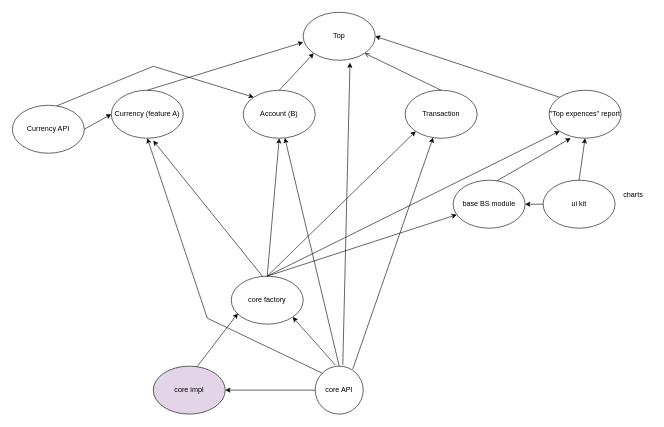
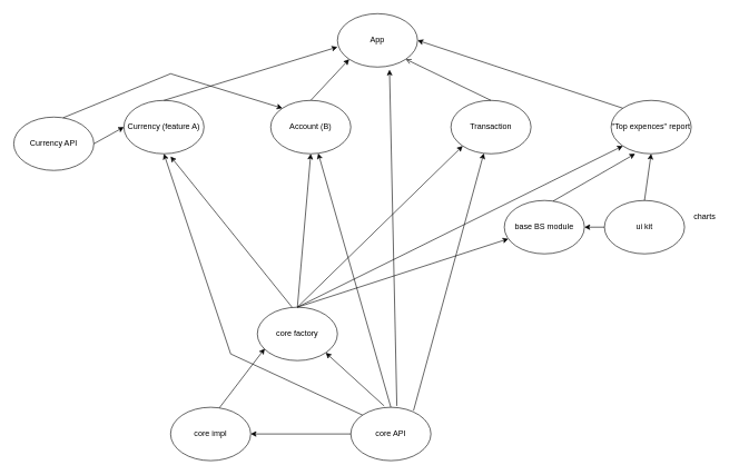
  <mxCell id="0" />
  <mxCell id="1" parent="0" />
- <mxCell id="2" value="Top" style="ellipse;whiteSpace=wrap;html=1;" vertex="1" parent="1"><mxGeometry x="505" y="20" width="120" height="80" as="geometry" /></mxCell>
+ <mxCell id="2" value="App" style="ellipse;whiteSpace=wrap;html=1;" vertex="1" parent="1"><mxGeometry x="505" y="20" width="120" height="80" as="geometry" /></mxCell>
  <mxCell id="3" value="Currency (feature A)" style="ellipse;whiteSpace=wrap;html=1;" vertex="1" parent="1"><mxGeometry x="185" y="150" width="120" height="80" as="geometry" /></mxCell>
  <mxCell id="4" value="Account (B)" style="ellipse;whiteSpace=wrap;html=1;" vertex="1" parent="1"><mxGeometry x="405" y="150" width="120" height="80" as="geometry" /></mxCell>
  <mxCell id="5" value="Transaction" style="ellipse;whiteSpace=wrap;html=1;" vertex="1" parent="1"><mxGeometry x="675" y="150" width="120" height="80" as="geometry" /></mxCell>
  <mxCell id="6" value="&quot;Top expences&quot; report" style="ellipse;whiteSpace=wrap;html=1;" vertex="1" parent="1"><mxGeometry x="915" y="150" width="120" height="80" as="geometry" /></mxCell>
  <mxCell id="7" value="ui kit" style="ellipse;whiteSpace=wrap;html=1;" vertex="1" parent="1"><mxGeometry x="905" y="300" width="120" height="80" as="geometry" /></mxCell>
  <mxCell id="8" value="" style="endArrow=classic;html=1;rounded=0;entryX=0.5;entryY=1;entryDx=0;entryDy=0;exitX=0.5;exitY=0;exitDx=0;exitDy=0;" edge="1" parent="1" source="7" target="6"><mxGeometry width="50" height="50" relative="1" as="geometry"><mxPoint x="375" y="340" as="sourcePoint" /><mxPoint x="425" y="290" as="targetPoint" /></mxGeometry></mxCell>
  <mxCell id="9" value="charts&lt;br&gt;" style="text;html=1;align=center;verticalAlign=middle;resizable=0;points=[];autosize=1;strokeColor=none;fillColor=none;" vertex="1" parent="1"><mxGeometry x="1025" y="310" width="60" height="30" as="geometry" /></mxCell>
  <mxCell id="10" value="base BS module" style="ellipse;whiteSpace=wrap;html=1;" vertex="1" parent="1"><mxGeometry x="755" y="300" width="120" height="80" as="geometry" /></mxCell>
  <mxCell id="11" value="core factory" style="ellipse;whiteSpace=wrap;html=1;" vertex="1" parent="1"><mxGeometry x="385" y="460" width="120" height="80" as="geometry" /></mxCell>
- <mxCell id="12" value="core API" style="ellipse;whiteSpace=wrap;html=1;" vertex="1" parent="1"><mxGeometry x="525" y="610" width="80" height="80" as="geometry" /></mxCell>
- <mxCell id="13" value="core impl" style="ellipse;whiteSpace=wrap;html=1;fillColor=#e1d5e7;" vertex="1" parent="1"><mxGeometry x="255" y="610" width="120" height="80" as="geometry" /></mxCell>
+ <mxCell id="12" value="core API" style="ellipse;whiteSpace=wrap;html=1;" vertex="1" parent="1"><mxGeometry x="525" y="610" width="120" height="80" as="geometry" /></mxCell>
+ <mxCell id="13" value="core impl" style="ellipse;whiteSpace=wrap;html=1;" vertex="1" parent="1"><mxGeometry x="255" y="610" width="120" height="80" as="geometry" /></mxCell>
  <mxCell id="14" value="" style="endArrow=classic;html=1;rounded=0;exitX=0.783;exitY=0.063;exitDx=0;exitDy=0;exitPerimeter=0;" edge="1" parent="1" source="12" target="5"><mxGeometry width="50" height="50" relative="1" as="geometry"><mxPoint x="625" y="620" as="sourcePoint" /><mxPoint x="675" y="570" as="targetPoint" /></mxGeometry></mxCell>
  <mxCell id="15" value="" style="endArrow=classic;html=1;rounded=0;exitX=0.608;exitY=0.013;exitDx=0;exitDy=0;exitPerimeter=0;entryX=0.092;entryY=0.775;entryDx=0;entryDy=0;entryPerimeter=0;" edge="1" parent="1" source="13" target="11"><mxGeometry width="50" height="50" relative="1" as="geometry"><mxPoint x="315" y="540" as="sourcePoint" /><mxPoint x="365" y="490" as="targetPoint" /></mxGeometry></mxCell>
  <mxCell id="16" value="" style="endArrow=classic;html=1;rounded=0;exitX=0;exitY=0.5;exitDx=0;exitDy=0;entryX=1;entryY=0.5;entryDx=0;entryDy=0;" edge="1" parent="1" source="12" target="13"><mxGeometry width="50" height="50" relative="1" as="geometry"><mxPoint x="535" y="410" as="sourcePoint" /><mxPoint x="585" y="360" as="targetPoint" /></mxGeometry></mxCell>
  <mxCell id="17" value="" style="endArrow=classic;html=1;rounded=0;exitX=0.417;exitY=-0.025;exitDx=0;exitDy=0;exitPerimeter=0;entryX=1;entryY=1;entryDx=0;entryDy=0;" edge="1" parent="1" source="12" target="11"><mxGeometry width="50" height="50" relative="1" as="geometry"><mxPoint x="535" y="410" as="sourcePoint" /><mxPoint x="585" y="360" as="targetPoint" /></mxGeometry></mxCell>
  <mxCell id="18" value="" style="endArrow=classic;html=1;rounded=0;exitX=0.5;exitY=0;exitDx=0;exitDy=0;entryX=0.5;entryY=1;entryDx=0;entryDy=0;" edge="1" parent="1" source="11" target="4"><mxGeometry width="50" height="50" relative="1" as="geometry"><mxPoint x="535" y="410" as="sourcePoint" /><mxPoint x="585" y="360" as="targetPoint" /></mxGeometry></mxCell>
  <mxCell id="19" value="" style="endArrow=classic;html=1;rounded=0;exitX=0.433;exitY=0;exitDx=0;exitDy=0;exitPerimeter=0;entryX=0.583;entryY=1.05;entryDx=0;entryDy=0;entryPerimeter=0;" edge="1" parent="1" source="11" target="3"><mxGeometry width="50" height="50" relative="1" as="geometry"><mxPoint x="420" y="400" as="sourcePoint" /><mxPoint x="470" y="350" as="targetPoint" /></mxGeometry></mxCell>
  <mxCell id="20" value="" style="endArrow=classic;html=1;rounded=0;entryX=1;entryY=0.5;entryDx=0;entryDy=0;" edge="1" parent="1" target="10"><mxGeometry width="50" height="50" relative="1" as="geometry"><mxPoint x="905" y="340" as="sourcePoint" /><mxPoint x="585" y="360" as="targetPoint" /></mxGeometry></mxCell>
  <mxCell id="21" value="" style="endArrow=classic;html=1;rounded=0;exitX=0.5;exitY=0;exitDx=0;exitDy=0;entryX=0;entryY=1;entryDx=0;entryDy=0;" edge="1" parent="1" source="11" target="5"><mxGeometry width="50" height="50" relative="1" as="geometry"><mxPoint x="535" y="410" as="sourcePoint" /><mxPoint x="585" y="360" as="targetPoint" /></mxGeometry></mxCell>
  <mxCell id="22" value="" style="endArrow=classic;html=1;rounded=0;exitX=0.5;exitY=0;exitDx=0;exitDy=0;entryX=0;entryY=1;entryDx=0;entryDy=0;" edge="1" parent="1" source="11" target="6"><mxGeometry width="50" height="50" relative="1" as="geometry"><mxPoint x="535" y="410" as="sourcePoint" /><mxPoint x="585" y="360" as="targetPoint" /></mxGeometry></mxCell>
  <mxCell id="23" value="" style="endArrow=classic;html=1;rounded=0;exitX=0.5;exitY=0;exitDx=0;exitDy=0;entryX=0;entryY=0.625;entryDx=0;entryDy=0;entryPerimeter=0;" edge="1" parent="1" source="3" target="2"><mxGeometry width="50" height="50" relative="1" as="geometry"><mxPoint x="535" y="410" as="sourcePoint" /><mxPoint x="585" y="360" as="targetPoint" /></mxGeometry></mxCell>
  <mxCell id="24" value="" style="endArrow=classic;html=1;rounded=0;exitX=0.5;exitY=0;exitDx=0;exitDy=0;entryX=0;entryY=1;entryDx=0;entryDy=0;" edge="1" parent="1" source="4" target="2"><mxGeometry width="50" height="50" relative="1" as="geometry"><mxPoint x="535" y="410" as="sourcePoint" /><mxPoint x="585" y="360" as="targetPoint" /></mxGeometry></mxCell>
  <mxCell id="25" value="" style="endArrow=open;html=1;rounded=0;exitX=0.5;exitY=0;exitDx=0;exitDy=0;entryX=1;entryY=1;entryDx=0;entryDy=0;" edge="1" parent="1" source="5" target="2"><mxGeometry width="50" height="50" relative="1" as="geometry"><mxPoint x="535" y="410" as="sourcePoint" /><mxPoint x="585" y="360" as="targetPoint" /></mxGeometry></mxCell>
  <mxCell id="26" value="" style="endArrow=classic;html=1;rounded=0;exitX=0;exitY=0;exitDx=0;exitDy=0;entryX=1;entryY=0.5;entryDx=0;entryDy=0;" edge="1" parent="1" source="6" target="2"><mxGeometry width="50" height="50" relative="1" as="geometry"><mxPoint x="535" y="410" as="sourcePoint" /><mxPoint x="585" y="360" as="targetPoint" /></mxGeometry></mxCell>
  <mxCell id="27" value="" style="endArrow=classic;html=1;rounded=0;exitX=0.5;exitY=0;exitDx=0;exitDy=0;" edge="1" parent="1" source="11" target="10"><mxGeometry width="50" height="50" relative="1" as="geometry"><mxPoint x="535" y="410" as="sourcePoint" /><mxPoint x="585" y="360" as="targetPoint" /></mxGeometry></mxCell>
  <mxCell id="28" value="Currency API" style="ellipse;whiteSpace=wrap;html=1;" vertex="1" parent="1"><mxGeometry x="20" y="175" width="120" height="80" as="geometry" /></mxCell>
  <mxCell id="29" value="" style="endArrow=classic;html=1;rounded=0;exitX=0.608;exitY=0.013;exitDx=0;exitDy=0;exitPerimeter=0;entryX=0.3;entryY=1;entryDx=0;entryDy=0;entryPerimeter=0;" edge="1" parent="1" source="10" target="6"><mxGeometry width="50" height="50" relative="1" as="geometry"><mxPoint x="865" y="290" as="sourcePoint" /><mxPoint x="915" y="240" as="targetPoint" /></mxGeometry></mxCell>
  <mxCell id="30" value="" style="endArrow=classic;html=1;rounded=0;exitX=1;exitY=0.5;exitDx=0;exitDy=0;entryX=0;entryY=0.5;entryDx=0;entryDy=0;" edge="1" parent="1" source="28" target="3"><mxGeometry width="50" height="50" relative="1" as="geometry"><mxPoint x="135" y="100" as="sourcePoint" /><mxPoint x="185" y="50" as="targetPoint" /></mxGeometry></mxCell>
  <mxCell id="31" value="" style="endArrow=classic;html=1;rounded=0;exitX=0.617;exitY=0.013;exitDx=0;exitDy=0;exitPerimeter=0;entryX=0;entryY=0;entryDx=0;entryDy=0;" edge="1" parent="1" source="28" target="4"><mxGeometry width="50" height="50" relative="1" as="geometry"><mxPoint x="95" y="100" as="sourcePoint" /><mxPoint x="145" y="50" as="targetPoint" /><Array as="points"><mxPoint x="255" y="110" /></Array></mxGeometry></mxCell>
  <mxCell id="32" value="" style="endArrow=classic;html=1;rounded=0;exitX=0.5;exitY=0;exitDx=0;exitDy=0;" edge="1" parent="1" source="12" target="4"><mxGeometry width="50" height="50" relative="1" as="geometry"><mxPoint x="535" y="410" as="sourcePoint" /><mxPoint x="585" y="360" as="targetPoint" /></mxGeometry></mxCell>
  <mxCell id="33" value="" style="endArrow=classic;html=1;rounded=0;exitX=0.575;exitY=-0.025;exitDx=0;exitDy=0;exitPerimeter=0;entryX=0.65;entryY=1.05;entryDx=0;entryDy=0;entryPerimeter=0;" edge="1" parent="1" source="12" target="2"><mxGeometry width="50" height="50" relative="1" as="geometry"><mxPoint x="535" y="410" as="sourcePoint" /><mxPoint x="585" y="360" as="targetPoint" /></mxGeometry></mxCell>
  <mxCell id="34" value="" style="endArrow=classic;html=1;rounded=0;exitX=0;exitY=0;exitDx=0;exitDy=0;entryX=0.5;entryY=1;entryDx=0;entryDy=0;" edge="1" parent="1" source="12" target="3"><mxGeometry width="50" height="50" relative="1" as="geometry"><mxPoint x="535" y="410" as="sourcePoint" /><mxPoint x="585" y="360" as="targetPoint" /><Array as="points"><mxPoint x="345" y="530" /></Array></mxGeometry></mxCell>
